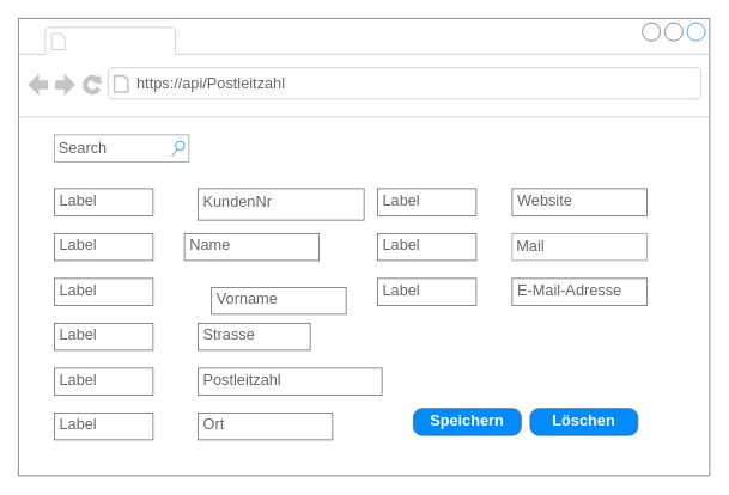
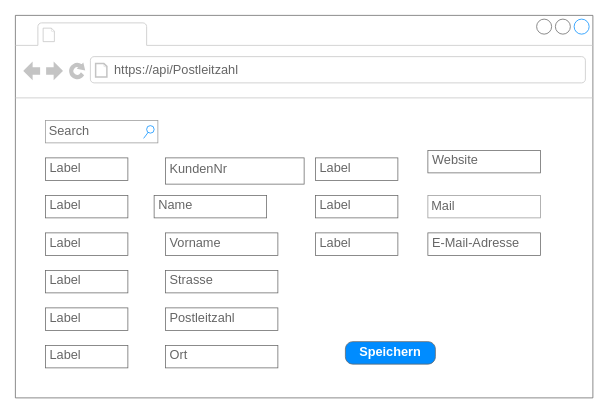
  <mxCell id="0" />
  <mxCell id="1" parent="0" />
  <mxCell id="2" value="" style="strokeWidth=1;shadow=0;dashed=0;align=center;html=1;shape=mxgraph.mockup.containers.browserWindow;rSize=0;strokeColor=#666666;strokeColor2=#008cff;strokeColor3=#c4c4c4;mainText=,;recursiveResize=0;" vertex="1" parent="1"><mxGeometry x="20" y="20" width="770" height="510" as="geometry" /></mxCell>
  <mxCell id="3" value="https://api/Postleitzahl" style="strokeWidth=1;shadow=0;dashed=0;align=center;html=1;shape=mxgraph.mockup.containers.anchor;rSize=0;fontSize=17;fontColor=#666666;align=left;" vertex="1" parent="2"><mxGeometry x="130" y="60" width="250" height="26" as="geometry" /></mxCell>
  <mxCell id="4" value="Label" style="strokeWidth=1;shadow=0;dashed=0;align=center;html=1;shape=mxgraph.mockup.text.textBox;fontColor=#666666;align=left;fontSize=17;spacingLeft=4;spacingTop=-3;strokeColor=#666666;mainText=" vertex="1" parent="2"><mxGeometry x="400" y="190" width="110" height="30" as="geometry" /></mxCell>
  <mxCell id="5" value="Label" style="strokeWidth=1;shadow=0;dashed=0;align=center;html=1;shape=mxgraph.mockup.text.textBox;fontColor=#666666;align=left;fontSize=17;spacingLeft=4;spacingTop=-3;strokeColor=#666666;mainText=" vertex="1" parent="2"><mxGeometry x="400" y="240" width="110" height="30" as="geometry" /></mxCell>
  <mxCell id="6" value="Label" style="strokeWidth=1;shadow=0;dashed=0;align=center;html=1;shape=mxgraph.mockup.text.textBox;fontColor=#666666;align=left;fontSize=17;spacingLeft=4;spacingTop=-3;strokeColor=#666666;mainText=" vertex="1" parent="2"><mxGeometry x="40" y="290" width="110" height="30" as="geometry" /></mxCell>
  <mxCell id="7" value="Label" style="strokeWidth=1;shadow=0;dashed=0;align=center;html=1;shape=mxgraph.mockup.text.textBox;fontColor=#666666;align=left;fontSize=17;spacingLeft=4;spacingTop=-3;strokeColor=#666666;mainText=" vertex="1" parent="2"><mxGeometry x="40" y="240" width="110" height="30" as="geometry" /></mxCell>
  <mxCell id="8" value="Label" style="strokeWidth=1;shadow=0;dashed=0;align=center;html=1;shape=mxgraph.mockup.text.textBox;fontColor=#666666;align=left;fontSize=17;spacingLeft=4;spacingTop=-3;strokeColor=#666666;mainText=" vertex="1" parent="2"><mxGeometry x="40" y="190" width="110" height="30" as="geometry" /></mxCell>
- <mxCell id="9" value="Search" style="strokeWidth=1;shadow=0;dashed=0;align=center;html=1;shape=mxgraph.mockup.forms.searchBox;strokeColor=#999999;mainText=;strokeColor2=#008cff;fontColor=#666666;fontSize=17;align=left;spacingLeft=3;" vertex="1" parent="2"><mxGeometry x="40" y="130" width="150" height="30" as="geometry" /></mxCell>
+ <mxCell id="9" value="Search" style="strokeWidth=1;shadow=0;dashed=0;align=center;html=1;shape=mxgraph.mockup.forms.searchBox;strokeColor=#999999;mainText=;strokeColor2=#008cff;fontColor=#666666;fontSize=17;align=left;spacingLeft=3;" vertex="1" parent="2"><mxGeometry x="40" y="140" width="150" height="30" as="geometry" /></mxCell>
  <mxCell id="10" value="Name" style="strokeWidth=1;shadow=0;dashed=0;align=center;html=1;shape=mxgraph.mockup.text.textBox;fontColor=#666666;align=left;fontSize=17;spacingLeft=4;spacingTop=-3;strokeColor=#666666;mainText=" vertex="1" parent="2"><mxGeometry x="185" y="240" width="150" height="30" as="geometry" /></mxCell>
- <mxCell id="11" value="Vorname" style="strokeWidth=1;shadow=0;dashed=0;align=center;html=1;shape=mxgraph.mockup.text.textBox;fontColor=#666666;align=left;fontSize=17;spacingLeft=4;spacingTop=-3;strokeColor=#666666;mainText=" vertex="1" parent="2"><mxGeometry x="215" y="300" width="150" height="30" as="geometry" /></mxCell>
- <mxCell id="12" value="Website" style="strokeWidth=1;shadow=0;dashed=0;align=center;html=1;shape=mxgraph.mockup.text.textBox;fontColor=#666666;align=left;fontSize=17;spacingLeft=4;spacingTop=-3;strokeColor=#666666;mainText=" vertex="1" parent="2"><mxGeometry x="550" y="190" width="150" height="30" as="geometry" /></mxCell>
+ <mxCell id="11" value="Vorname" style="strokeWidth=1;shadow=0;dashed=0;align=center;html=1;shape=mxgraph.mockup.text.textBox;fontColor=#666666;align=left;fontSize=17;spacingLeft=4;spacingTop=-3;strokeColor=#666666;mainText=" vertex="1" parent="2"><mxGeometry x="200" y="290" width="150" height="30" as="geometry" /></mxCell>
+ <mxCell id="12" value="Website" style="strokeWidth=1;shadow=0;dashed=0;align=center;html=1;shape=mxgraph.mockup.text.textBox;fontColor=#666666;align=left;fontSize=17;spacingLeft=4;spacingTop=-3;strokeColor=#666666;mainText=" vertex="1" parent="2"><mxGeometry x="550" y="180" width="150" height="30" as="geometry" /></mxCell>
  <mxCell id="13" value="KundenNr" style="strokeWidth=1;shadow=0;dashed=0;align=center;html=1;shape=mxgraph.mockup.text.textBox;fontColor=#666666;align=left;fontSize=17;spacingLeft=4;spacingTop=-3;strokeColor=#666666;mainText=" vertex="1" parent="2"><mxGeometry x="200" y="190" width="185" height="35" as="geometry" /></mxCell>
  <mxCell id="14" value="Speichern" style="strokeWidth=1;shadow=0;dashed=0;align=center;html=1;shape=mxgraph.mockup.buttons.button;strokeColor=#666666;fontColor=#ffffff;mainText=;buttonStyle=round;fontSize=17;fontStyle=1;fillColor=#008cff;whiteSpace=wrap;" vertex="1" parent="2"><mxGeometry x="440" y="435" width="120" height="30" as="geometry" /></mxCell>
- <mxCell id="15" value="Löschen" style="strokeWidth=1;shadow=0;dashed=0;align=center;html=1;shape=mxgraph.mockup.buttons.button;strokeColor=#666666;fontColor=#ffffff;mainText=;buttonStyle=round;fontSize=17;fontStyle=1;fillColor=#008cff;whiteSpace=wrap;" vertex="1" parent="2"><mxGeometry x="570" y="435" width="120" height="30" as="geometry" /></mxCell>
  <mxCell id="16" value="Label" style="strokeWidth=1;shadow=0;dashed=0;align=center;html=1;shape=mxgraph.mockup.text.textBox;fontColor=#666666;align=left;fontSize=17;spacingLeft=4;spacingTop=-3;strokeColor=#666666;mainText=" vertex="1" parent="2"><mxGeometry x="400" y="290" width="110" height="30" as="geometry" /></mxCell>
  <mxCell id="17" value="E-Mail-Adresse" style="strokeWidth=1;shadow=0;dashed=0;align=center;html=1;shape=mxgraph.mockup.text.textBox;fontColor=#666666;align=left;fontSize=17;spacingLeft=4;spacingTop=-3;strokeColor=#666666;mainText=" vertex="1" parent="2"><mxGeometry x="550" y="290" width="150" height="30" as="geometry" /></mxCell>
  <mxCell id="18" value="Mail" style="strokeWidth=1;shadow=0;dashed=0;align=center;html=1;shape=mxgraph.mockup.forms.pwField;strokeColor=#999999;mainText=;align=left;fontColor=#666666;fontSize=17;spacingLeft=3;" vertex="1" parent="2"><mxGeometry x="550" y="240" width="150" height="30" as="geometry" /></mxCell>
  <mxCell id="19" value="Label" style="strokeWidth=1;shadow=0;dashed=0;align=center;html=1;shape=mxgraph.mockup.text.textBox;fontColor=#666666;align=left;fontSize=17;spacingLeft=4;spacingTop=-3;strokeColor=#666666;mainText=" vertex="1" parent="2"><mxGeometry x="40" y="440" width="110" height="30" as="geometry" /></mxCell>
  <mxCell id="20" value="Label" style="strokeWidth=1;shadow=0;dashed=0;align=center;html=1;shape=mxgraph.mockup.text.textBox;fontColor=#666666;align=left;fontSize=17;spacingLeft=4;spacingTop=-3;strokeColor=#666666;mainText=" vertex="1" parent="2"><mxGeometry x="40" y="390" width="110" height="30" as="geometry" /></mxCell>
  <mxCell id="21" value="Label" style="strokeWidth=1;shadow=0;dashed=0;align=center;html=1;shape=mxgraph.mockup.text.textBox;fontColor=#666666;align=left;fontSize=17;spacingLeft=4;spacingTop=-3;strokeColor=#666666;mainText=" vertex="1" parent="2"><mxGeometry x="40" y="340" width="110" height="30" as="geometry" /></mxCell>
- <mxCell id="22" value="Postleitzahl" style="strokeWidth=1;shadow=0;dashed=0;align=center;html=1;shape=mxgraph.mockup.text.textBox;fontColor=#666666;align=left;fontSize=17;spacingLeft=4;spacingTop=-3;strokeColor=#666666;mainText=" vertex="1" parent="2"><mxGeometry x="200" y="390" width="205" height="30" as="geometry" /></mxCell>
+ <mxCell id="22" value="Postleitzahl" style="strokeWidth=1;shadow=0;dashed=0;align=center;html=1;shape=mxgraph.mockup.text.textBox;fontColor=#666666;align=left;fontSize=17;spacingLeft=4;spacingTop=-3;strokeColor=#666666;mainText=" vertex="1" parent="2"><mxGeometry x="200" y="390" width="150" height="30" as="geometry" /></mxCell>
  <mxCell id="23" value="Ort" style="strokeWidth=1;shadow=0;dashed=0;align=center;html=1;shape=mxgraph.mockup.text.textBox;fontColor=#666666;align=left;fontSize=17;spacingLeft=4;spacingTop=-3;strokeColor=#666666;mainText=" vertex="1" parent="2"><mxGeometry x="200" y="440" width="150" height="30" as="geometry" /></mxCell>
- <mxCell id="24" value="Strasse" style="strokeWidth=1;shadow=0;dashed=0;align=center;html=1;shape=mxgraph.mockup.text.textBox;fontColor=#666666;align=left;fontSize=17;spacingLeft=4;spacingTop=-3;strokeColor=#666666;mainText=" vertex="1" parent="2"><mxGeometry x="200" y="340" width="125" height="30" as="geometry" /></mxCell>
+ <mxCell id="24" value="Strasse" style="strokeWidth=1;shadow=0;dashed=0;align=center;html=1;shape=mxgraph.mockup.text.textBox;fontColor=#666666;align=left;fontSize=17;spacingLeft=4;spacingTop=-3;strokeColor=#666666;mainText=" vertex="1" parent="2"><mxGeometry x="200" y="340" width="150" height="30" as="geometry" /></mxCell>
